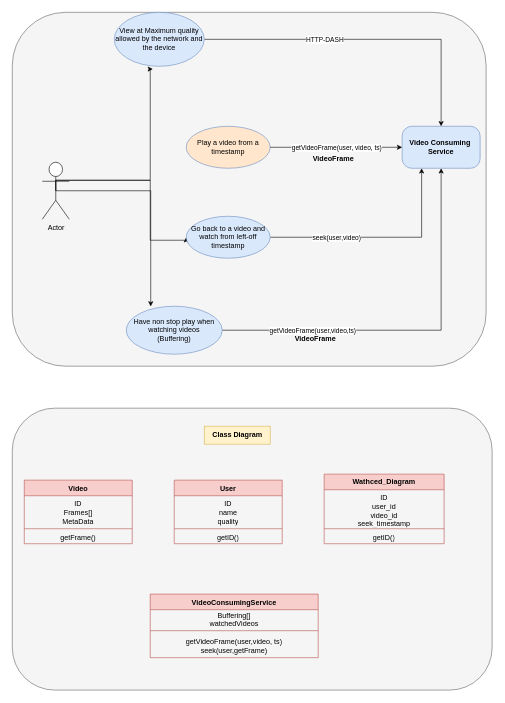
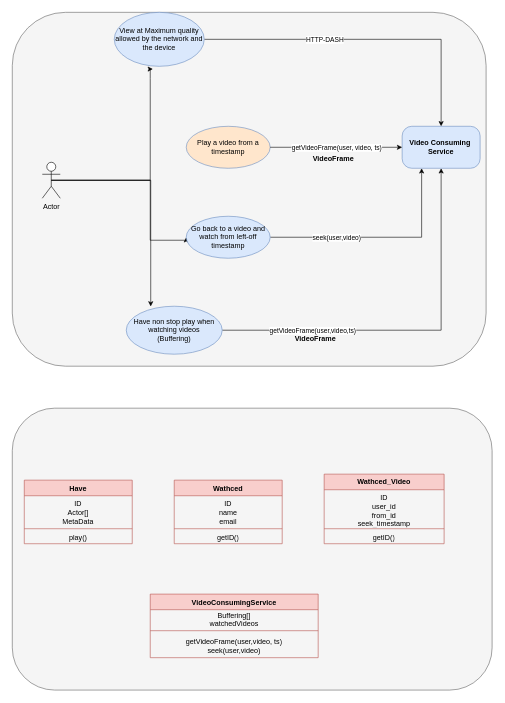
  <mxCell id="0" />
  <mxCell id="1" parent="0" />
  <mxCell id="2" value="" style="rounded=1;whiteSpace=wrap;html=1;fillColor=#f5f5f5;fontColor=#333333;strokeColor=#666666;" vertex="1" parent="1"><mxGeometry x="20" y="20" width="790" height="590" as="geometry" /></mxCell>
  <mxCell id="3" value="" style="rounded=1;whiteSpace=wrap;html=1;textOpacity=0;noLabel=1;verticalAlign=top;fillColor=#f5f5f5;strokeColor=#666666;fontColor=#333333;" vertex="1" parent="1"><mxGeometry x="20" y="680" width="800" height="470" as="geometry" /></mxCell>
  <mxCell id="4" style="edgeStyle=orthogonalEdgeStyle;rounded=0;orthogonalLoop=1;jettySize=auto;html=1;exitX=0.5;exitY=0.5;exitDx=0;exitDy=0;exitPerimeter=0;entryX=0;entryY=0.5;entryDx=0;entryDy=0;" parent="1" source="5" target="12" edge="1"><mxGeometry relative="1" as="geometry"><Array as="points"><mxPoint x="250" y="300" /><mxPoint x="250" y="400" /></Array></mxGeometry></mxCell>
- <mxCell id="5" value="Actor" style="shape=umlActor;verticalLabelPosition=bottom;verticalAlign=top;html=1;" parent="1" vertex="1"><mxGeometry x="70" y="270" width="45" height="95" as="geometry" /></mxCell>
+ <mxCell id="5" value="Actor" style="shape=umlActor;verticalLabelPosition=bottom;verticalAlign=top;html=1;" parent="1" vertex="1"><mxGeometry x="70" y="270" width="30" height="60" as="geometry" /></mxCell>
  <mxCell id="6" value="Play a video from a timestamp" style="ellipse;whiteSpace=wrap;html=1;fillColor=#ffe6cc;strokeColor=#6c8ebf;" parent="1" vertex="1"><mxGeometry x="310" y="210" width="140" height="70" as="geometry" /></mxCell>
  <mxCell id="7" style="edgeStyle=orthogonalEdgeStyle;rounded=0;orthogonalLoop=1;jettySize=auto;html=1;exitX=1;exitY=0.5;exitDx=0;exitDy=0;entryX=0.5;entryY=0;entryDx=0;entryDy=0;" parent="1" source="9" target="18" edge="1"><mxGeometry relative="1" as="geometry" /></mxCell>
  <mxCell id="8" value="HTTP-DASH" style="edgeLabel;html=1;align=center;verticalAlign=middle;resizable=0;points=[];" parent="7" vertex="1" connectable="0"><mxGeometry relative="1" as="geometry"><mxPoint x="-70" as="offset" /></mxGeometry></mxCell>
  <mxCell id="9" value="View at Maximum quality allowed by the network and the device" style="ellipse;whiteSpace=wrap;html=1;fillColor=#dae8fc;strokeColor=#6c8ebf;" parent="1" vertex="1"><mxGeometry x="190" y="20" width="150" height="90" as="geometry" /></mxCell>
  <mxCell id="10" style="edgeStyle=orthogonalEdgeStyle;rounded=0;orthogonalLoop=1;jettySize=auto;html=1;exitX=1;exitY=0.5;exitDx=0;exitDy=0;entryX=0.25;entryY=1;entryDx=0;entryDy=0;" parent="1" source="12" target="18" edge="1"><mxGeometry relative="1" as="geometry" /></mxCell>
  <mxCell id="11" value="seek(user,video)" style="edgeLabel;html=1;align=center;verticalAlign=middle;resizable=0;points=[];" parent="10" vertex="1" connectable="0"><mxGeometry relative="1" as="geometry"><mxPoint x="-74" as="offset" /></mxGeometry></mxCell>
  <mxCell id="12" value="Go back to a video and watch from left-off timestamp" style="ellipse;whiteSpace=wrap;html=1;fillColor=#dae8fc;strokeColor=#6c8ebf;" parent="1" vertex="1"><mxGeometry x="310" y="360" width="140" height="70" as="geometry" /></mxCell>
  <mxCell id="13" style="edgeStyle=orthogonalEdgeStyle;rounded=0;orthogonalLoop=1;jettySize=auto;html=1;exitX=1;exitY=0.5;exitDx=0;exitDy=0;entryX=0.5;entryY=1;entryDx=0;entryDy=0;" parent="1" source="15" target="18" edge="1"><mxGeometry relative="1" as="geometry" /></mxCell>
  <mxCell id="14" value="getVideoFrame(user,video,ts)" style="edgeLabel;html=1;align=center;verticalAlign=middle;resizable=0;points=[];" parent="13" vertex="1" connectable="0"><mxGeometry relative="1" as="geometry"><mxPoint x="-168" as="offset" /></mxGeometry></mxCell>
  <mxCell id="15" value="Have non stop play when watching videos&lt;br&gt;(Buffering)" style="ellipse;whiteSpace=wrap;html=1;fillColor=#dae8fc;strokeColor=#6c8ebf;" parent="1" vertex="1"><mxGeometry x="210" y="510" width="160" height="80" as="geometry" /></mxCell>
  <mxCell id="16" style="edgeStyle=orthogonalEdgeStyle;rounded=0;orthogonalLoop=1;jettySize=auto;html=1;exitX=0.5;exitY=0.5;exitDx=0;exitDy=0;exitPerimeter=0;entryX=0.255;entryY=0.005;entryDx=0;entryDy=0;entryPerimeter=0;" parent="1" source="5" target="15" edge="1"><mxGeometry relative="1" as="geometry" /></mxCell>
  <mxCell id="17" style="edgeStyle=orthogonalEdgeStyle;rounded=0;orthogonalLoop=1;jettySize=auto;html=1;exitX=0.5;exitY=0.5;exitDx=0;exitDy=0;exitPerimeter=0;entryX=0.429;entryY=1.051;entryDx=0;entryDy=0;entryPerimeter=0;" parent="1" source="5" target="9" edge="1"><mxGeometry relative="1" as="geometry"><Array as="points"><mxPoint x="250" y="300" /><mxPoint x="250" y="130" /><mxPoint x="250" y="130" /></Array></mxGeometry></mxCell>
  <mxCell id="18" value="&lt;b&gt;Video Consuming&amp;nbsp;&lt;br&gt;Service&lt;/b&gt;" style="rounded=1;whiteSpace=wrap;html=1;arcSize=23;fillColor=#dae8fc;strokeColor=#6c8ebf;" parent="1" vertex="1"><mxGeometry x="670" y="210" width="130" height="70" as="geometry" /></mxCell>
  <mxCell id="19" style="edgeStyle=orthogonalEdgeStyle;rounded=0;orthogonalLoop=1;jettySize=auto;html=1;exitX=1;exitY=0.5;exitDx=0;exitDy=0;entryX=0;entryY=0.5;entryDx=0;entryDy=0;" parent="1" source="6" target="18" edge="1"><mxGeometry relative="1" as="geometry" /></mxCell>
  <mxCell id="20" value="getVideoFrame(user, video, ts)" style="edgeLabel;html=1;align=center;verticalAlign=middle;resizable=0;points=[];" parent="19" vertex="1" connectable="0"><mxGeometry relative="1" as="geometry"><mxPoint as="offset" /></mxGeometry></mxCell>
  <mxCell id="21" value="&lt;b&gt;VideoFrame&lt;/b&gt;" style="text;html=1;align=center;verticalAlign=middle;resizable=0;points=[];autosize=1;strokeColor=none;fillColor=none;" parent="1" vertex="1"><mxGeometry x="510" y="250" width="90" height="30" as="geometry" /></mxCell>
  <mxCell id="22" value="&lt;b style=&quot;border-color: var(--border-color);&quot;&gt;VideoFrame&lt;/b&gt;" style="text;html=1;align=center;verticalAlign=middle;resizable=0;points=[];autosize=1;strokeColor=none;fillColor=none;" parent="1" vertex="1"><mxGeometry x="480" y="550" width="90" height="30" as="geometry" /></mxCell>
- <mxCell id="23" value="Video" style="swimlane;fontStyle=1;align=center;verticalAlign=top;childLayout=stackLayout;horizontal=1;startSize=26;horizontalStack=0;resizeParent=1;resizeParentMax=0;resizeLast=0;collapsible=1;marginBottom=0;whiteSpace=wrap;html=1;fillColor=#f8cecc;strokeColor=#b85450;" vertex="1" parent="1"><mxGeometry x="40" y="800" width="180" height="106" as="geometry" /></mxCell>
- <mxCell id="24" value="ID&lt;br&gt;Frames[]&lt;br&gt;MetaData" style="text;strokeColor=none;fillColor=none;align=center;verticalAlign=top;spacingLeft=4;spacingRight=4;overflow=hidden;rotatable=0;points=[[0,0.5],[1,0.5]];portConstraint=eastwest;whiteSpace=wrap;html=1;" vertex="1" parent="23"><mxGeometry y="26" width="180" height="50" as="geometry" /></mxCell>
+ <mxCell id="23" value="Have" style="swimlane;fontStyle=1;align=center;verticalAlign=top;childLayout=stackLayout;horizontal=1;startSize=26;horizontalStack=0;resizeParent=1;resizeParentMax=0;resizeLast=0;collapsible=1;marginBottom=0;whiteSpace=wrap;html=1;fillColor=#f8cecc;strokeColor=#b85450;" vertex="1" parent="1"><mxGeometry x="40" y="800" width="180" height="106" as="geometry" /></mxCell>
+ <mxCell id="24" value="ID&lt;br&gt;Actor[]&lt;br&gt;MetaData" style="text;strokeColor=none;fillColor=none;align=center;verticalAlign=top;spacingLeft=4;spacingRight=4;overflow=hidden;rotatable=0;points=[[0,0.5],[1,0.5]];portConstraint=eastwest;whiteSpace=wrap;html=1;" vertex="1" parent="23"><mxGeometry y="26" width="180" height="50" as="geometry" /></mxCell>
  <mxCell id="25" value="" style="line;strokeWidth=1;fillColor=none;align=left;verticalAlign=middle;spacingTop=-1;spacingLeft=3;spacingRight=3;rotatable=0;labelPosition=right;points=[];portConstraint=eastwest;strokeColor=inherit;" vertex="1" parent="23"><mxGeometry y="76" width="180" height="10" as="geometry" /></mxCell>
- <mxCell id="26" value="getFrame()" style="text;strokeColor=none;fillColor=none;align=center;verticalAlign=middle;spacingLeft=4;spacingRight=4;overflow=hidden;rotatable=0;points=[[0,0.5],[1,0.5]];portConstraint=eastwest;whiteSpace=wrap;html=1;" vertex="1" parent="23"><mxGeometry y="86" width="180" height="20" as="geometry" /></mxCell>
- <mxCell id="27" value="User" style="swimlane;fontStyle=1;align=center;verticalAlign=top;childLayout=stackLayout;horizontal=1;startSize=26;horizontalStack=0;resizeParent=1;resizeParentMax=0;resizeLast=0;collapsible=1;marginBottom=0;whiteSpace=wrap;html=1;fillColor=#f8cecc;strokeColor=#b85450;" vertex="1" parent="1"><mxGeometry x="290" y="800" width="180" height="106" as="geometry" /></mxCell>
- <mxCell id="28" value="ID&lt;br&gt;name&lt;br&gt;quality" style="text;strokeColor=none;fillColor=none;align=center;verticalAlign=top;spacingLeft=4;spacingRight=4;overflow=hidden;rotatable=0;points=[[0,0.5],[1,0.5]];portConstraint=eastwest;whiteSpace=wrap;html=1;" vertex="1" parent="27"><mxGeometry y="26" width="180" height="50" as="geometry" /></mxCell>
+ <mxCell id="26" value="play()" style="text;strokeColor=none;fillColor=none;align=center;verticalAlign=middle;spacingLeft=4;spacingRight=4;overflow=hidden;rotatable=0;points=[[0,0.5],[1,0.5]];portConstraint=eastwest;whiteSpace=wrap;html=1;" vertex="1" parent="23"><mxGeometry y="86" width="180" height="20" as="geometry" /></mxCell>
+ <mxCell id="27" value="Wathced" style="swimlane;fontStyle=1;align=center;verticalAlign=top;childLayout=stackLayout;horizontal=1;startSize=26;horizontalStack=0;resizeParent=1;resizeParentMax=0;resizeLast=0;collapsible=1;marginBottom=0;whiteSpace=wrap;html=1;fillColor=#f8cecc;strokeColor=#b85450;" vertex="1" parent="1"><mxGeometry x="290" y="800" width="180" height="106" as="geometry" /></mxCell>
+ <mxCell id="28" value="ID&lt;br&gt;name&lt;br&gt;email" style="text;strokeColor=none;fillColor=none;align=center;verticalAlign=top;spacingLeft=4;spacingRight=4;overflow=hidden;rotatable=0;points=[[0,0.5],[1,0.5]];portConstraint=eastwest;whiteSpace=wrap;html=1;" vertex="1" parent="27"><mxGeometry y="26" width="180" height="50" as="geometry" /></mxCell>
  <mxCell id="29" value="" style="line;strokeWidth=1;fillColor=none;align=left;verticalAlign=middle;spacingTop=-1;spacingLeft=3;spacingRight=3;rotatable=0;labelPosition=right;points=[];portConstraint=eastwest;strokeColor=inherit;" vertex="1" parent="27"><mxGeometry y="76" width="180" height="10" as="geometry" /></mxCell>
  <mxCell id="30" value="getID()" style="text;strokeColor=none;fillColor=none;align=center;verticalAlign=middle;spacingLeft=4;spacingRight=4;overflow=hidden;rotatable=0;points=[[0,0.5],[1,0.5]];portConstraint=eastwest;whiteSpace=wrap;html=1;" vertex="1" parent="27"><mxGeometry y="86" width="180" height="20" as="geometry" /></mxCell>
- <mxCell id="31" value="Wathced_Diagram" style="swimlane;fontStyle=1;align=center;verticalAlign=middle;childLayout=stackLayout;horizontal=1;startSize=26;horizontalStack=0;resizeParent=1;resizeParentMax=0;resizeLast=0;collapsible=1;marginBottom=0;whiteSpace=wrap;html=1;fillColor=#f8cecc;strokeColor=#b85450;" vertex="1" parent="1"><mxGeometry x="540" y="790" width="200" height="116" as="geometry" /></mxCell>
- <mxCell id="32" value="ID&lt;br&gt;user_id&lt;br&gt;video_id&lt;br&gt;seek_timestamp" style="text;strokeColor=none;fillColor=none;align=center;verticalAlign=top;spacingLeft=4;spacingRight=4;overflow=hidden;rotatable=0;points=[[0,0.5],[1,0.5]];portConstraint=eastwest;whiteSpace=wrap;html=1;" vertex="1" parent="31"><mxGeometry y="26" width="200" height="60" as="geometry" /></mxCell>
+ <mxCell id="31" value="Wathced_Video" style="swimlane;fontStyle=1;align=center;verticalAlign=middle;childLayout=stackLayout;horizontal=1;startSize=26;horizontalStack=0;resizeParent=1;resizeParentMax=0;resizeLast=0;collapsible=1;marginBottom=0;whiteSpace=wrap;html=1;fillColor=#f8cecc;strokeColor=#b85450;" vertex="1" parent="1"><mxGeometry x="540" y="790" width="200" height="116" as="geometry" /></mxCell>
+ <mxCell id="32" value="ID&lt;br&gt;user_id&lt;br&gt;from_id&lt;br&gt;seek_timestamp" style="text;strokeColor=none;fillColor=none;align=center;verticalAlign=top;spacingLeft=4;spacingRight=4;overflow=hidden;rotatable=0;points=[[0,0.5],[1,0.5]];portConstraint=eastwest;whiteSpace=wrap;html=1;" vertex="1" parent="31"><mxGeometry y="26" width="200" height="60" as="geometry" /></mxCell>
  <mxCell id="33" value="" style="line;strokeWidth=1;fillColor=none;align=left;verticalAlign=middle;spacingTop=-1;spacingLeft=3;spacingRight=3;rotatable=0;labelPosition=right;points=[];portConstraint=eastwest;strokeColor=inherit;" vertex="1" parent="31"><mxGeometry y="86" width="200" height="10" as="geometry" /></mxCell>
  <mxCell id="34" value="getID()" style="text;strokeColor=none;fillColor=none;align=center;verticalAlign=middle;spacingLeft=4;spacingRight=4;overflow=hidden;rotatable=0;points=[[0,0.5],[1,0.5]];portConstraint=eastwest;whiteSpace=wrap;html=1;" vertex="1" parent="31"><mxGeometry y="96" width="200" height="20" as="geometry" /></mxCell>
  <mxCell id="35" value="VideoConsumingService" style="swimlane;fontStyle=1;align=center;verticalAlign=top;childLayout=stackLayout;horizontal=1;startSize=26;horizontalStack=0;resizeParent=1;resizeParentMax=0;resizeLast=0;collapsible=1;marginBottom=0;whiteSpace=wrap;html=1;fillColor=#f8cecc;strokeColor=#b85450;" vertex="1" parent="1"><mxGeometry x="250" y="990" width="280" height="106" as="geometry" /></mxCell>
  <mxCell id="36" value="Buffering[]&lt;br&gt;watchedVideos" style="text;strokeColor=none;fillColor=none;align=center;verticalAlign=middle;spacingLeft=4;spacingRight=4;overflow=hidden;rotatable=0;points=[[0,0.5],[1,0.5]];portConstraint=eastwest;whiteSpace=wrap;html=1;" vertex="1" parent="35"><mxGeometry y="26" width="280" height="30" as="geometry" /></mxCell>
  <mxCell id="37" value="" style="line;strokeWidth=1;fillColor=none;align=left;verticalAlign=middle;spacingTop=-1;spacingLeft=3;spacingRight=3;rotatable=0;labelPosition=right;points=[];portConstraint=eastwest;strokeColor=inherit;" vertex="1" parent="35"><mxGeometry y="56" width="280" height="10" as="geometry" /></mxCell>
- <mxCell id="38" value="getVideoFrame(user,video, ts)&lt;br&gt;seek(user,getFrame)" style="text;strokeColor=none;fillColor=none;align=center;verticalAlign=top;spacingLeft=4;spacingRight=4;overflow=hidden;rotatable=0;points=[[0,0.5],[1,0.5]];portConstraint=eastwest;whiteSpace=wrap;html=1;" vertex="1" parent="35"><mxGeometry y="66" width="280" height="40" as="geometry" /></mxCell>
- <mxCell id="39" value="&lt;b&gt;Class Diagram&lt;/b&gt;" style="text;html=1;align=center;verticalAlign=middle;resizable=0;points=[];autosize=1;strokeColor=#d6b656;fillColor=#fff2cc;" vertex="1" parent="1"><mxGeometry x="340" y="710" width="110" height="30" as="geometry" /></mxCell>
+ <mxCell id="38" value="getVideoFrame(user,video, ts)&lt;br&gt;seek(user,video)" style="text;strokeColor=none;fillColor=none;align=center;verticalAlign=top;spacingLeft=4;spacingRight=4;overflow=hidden;rotatable=0;points=[[0,0.5],[1,0.5]];portConstraint=eastwest;whiteSpace=wrap;html=1;" vertex="1" parent="35"><mxGeometry y="66" width="280" height="40" as="geometry" /></mxCell>
